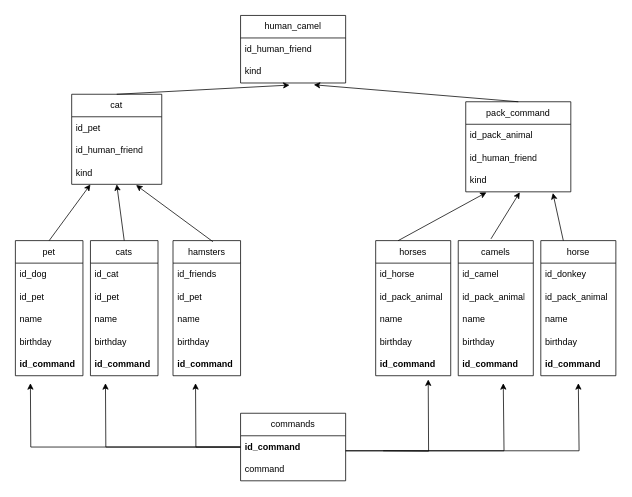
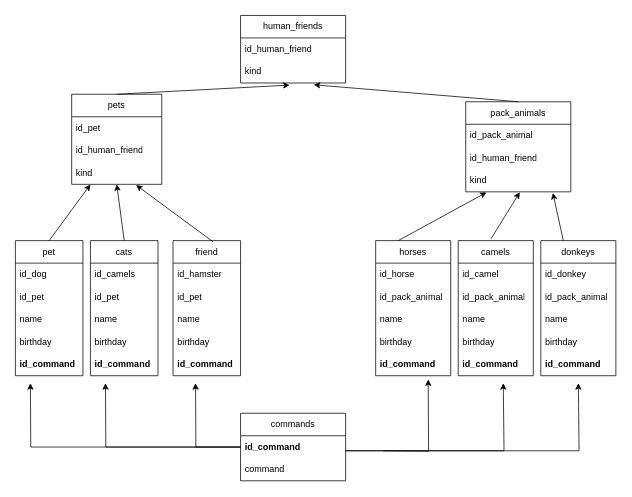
  <mxCell id="0" />
  <mxCell id="1" parent="0" />
- <mxCell id="2" value="human_camel" style="swimlane;fontStyle=0;childLayout=stackLayout;horizontal=1;startSize=30;horizontalStack=0;resizeParent=1;resizeParentMax=0;resizeLast=0;collapsible=1;marginBottom=0;whiteSpace=wrap;html=1;" parent="1" vertex="1"><mxGeometry x="320" y="20" width="140" height="90" as="geometry" /></mxCell>
+ <mxCell id="2" value="human_friends" style="swimlane;fontStyle=0;childLayout=stackLayout;horizontal=1;startSize=30;horizontalStack=0;resizeParent=1;resizeParentMax=0;resizeLast=0;collapsible=1;marginBottom=0;whiteSpace=wrap;html=1;" parent="1" vertex="1"><mxGeometry x="320" y="20" width="140" height="90" as="geometry" /></mxCell>
  <mxCell id="3" value="id_human_friend" style="text;strokeColor=none;fillColor=none;align=left;verticalAlign=middle;spacingLeft=4;spacingRight=4;overflow=hidden;points=[[0,0.5],[1,0.5]];portConstraint=eastwest;rotatable=0;whiteSpace=wrap;html=1;" parent="2" vertex="1"><mxGeometry y="30" width="140" height="30" as="geometry" /></mxCell>
  <mxCell id="4" value="kind" style="text;strokeColor=none;fillColor=none;align=left;verticalAlign=middle;spacingLeft=4;spacingRight=4;overflow=hidden;points=[[0,0.5],[1,0.5]];portConstraint=eastwest;rotatable=0;whiteSpace=wrap;html=1;" parent="2" vertex="1"><mxGeometry y="60" width="140" height="30" as="geometry" /></mxCell>
- <mxCell id="5" value="cat" style="swimlane;fontStyle=0;childLayout=stackLayout;horizontal=1;startSize=30;horizontalStack=0;resizeParent=1;resizeParentMax=0;resizeLast=0;collapsible=1;marginBottom=0;whiteSpace=wrap;html=1;" parent="1" vertex="1"><mxGeometry x="95" y="125" width="120" height="120" as="geometry" /></mxCell>
+ <mxCell id="5" value="pets" style="swimlane;fontStyle=0;childLayout=stackLayout;horizontal=1;startSize=30;horizontalStack=0;resizeParent=1;resizeParentMax=0;resizeLast=0;collapsible=1;marginBottom=0;whiteSpace=wrap;html=1;" parent="1" vertex="1"><mxGeometry x="95" y="125" width="120" height="120" as="geometry" /></mxCell>
  <mxCell id="6" value="id_pet" style="text;strokeColor=none;fillColor=none;align=left;verticalAlign=middle;spacingLeft=4;spacingRight=4;overflow=hidden;points=[[0,0.5],[1,0.5]];portConstraint=eastwest;rotatable=0;whiteSpace=wrap;html=1;" parent="5" vertex="1"><mxGeometry y="30" width="120" height="30" as="geometry" /></mxCell>
  <mxCell id="7" value="id_human_friend" style="text;strokeColor=none;fillColor=none;align=left;verticalAlign=middle;spacingLeft=4;spacingRight=4;overflow=hidden;points=[[0,0.5],[1,0.5]];portConstraint=eastwest;rotatable=0;whiteSpace=wrap;html=1;" parent="5" vertex="1"><mxGeometry y="60" width="120" height="30" as="geometry" /></mxCell>
  <mxCell id="8" value="kind" style="text;strokeColor=none;fillColor=none;align=left;verticalAlign=middle;spacingLeft=4;spacingRight=4;overflow=hidden;points=[[0,0.5],[1,0.5]];portConstraint=eastwest;rotatable=0;whiteSpace=wrap;html=1;" parent="5" vertex="1"><mxGeometry y="90" width="120" height="30" as="geometry" /></mxCell>
- <mxCell id="9" value="pack_command" style="swimlane;fontStyle=0;childLayout=stackLayout;horizontal=1;startSize=30;horizontalStack=0;resizeParent=1;resizeParentMax=0;resizeLast=0;collapsible=1;marginBottom=0;whiteSpace=wrap;html=1;" parent="1" vertex="1"><mxGeometry x="620" y="135" width="140" height="120" as="geometry" /></mxCell>
+ <mxCell id="9" value="pack_animals" style="swimlane;fontStyle=0;childLayout=stackLayout;horizontal=1;startSize=30;horizontalStack=0;resizeParent=1;resizeParentMax=0;resizeLast=0;collapsible=1;marginBottom=0;whiteSpace=wrap;html=1;" parent="1" vertex="1"><mxGeometry x="620" y="135" width="140" height="120" as="geometry" /></mxCell>
  <mxCell id="10" value="id_pack_animal" style="text;strokeColor=none;fillColor=none;align=left;verticalAlign=middle;spacingLeft=4;spacingRight=4;overflow=hidden;points=[[0,0.5],[1,0.5]];portConstraint=eastwest;rotatable=0;whiteSpace=wrap;html=1;" parent="9" vertex="1"><mxGeometry y="30" width="140" height="30" as="geometry" /></mxCell>
  <mxCell id="11" value="id_human_friend" style="text;strokeColor=none;fillColor=none;align=left;verticalAlign=middle;spacingLeft=4;spacingRight=4;overflow=hidden;points=[[0,0.5],[1,0.5]];portConstraint=eastwest;rotatable=0;whiteSpace=wrap;html=1;" parent="9" vertex="1"><mxGeometry y="60" width="140" height="30" as="geometry" /></mxCell>
  <mxCell id="12" value="kind" style="text;strokeColor=none;fillColor=none;align=left;verticalAlign=middle;spacingLeft=4;spacingRight=4;overflow=hidden;points=[[0,0.5],[1,0.5]];portConstraint=eastwest;rotatable=0;whiteSpace=wrap;html=1;" parent="9" vertex="1"><mxGeometry y="90" width="140" height="30" as="geometry" /></mxCell>
  <mxCell id="13" value="" style="endArrow=classic;html=1;rounded=0;entryX=0.466;entryY=1.093;entryDx=0;entryDy=0;entryPerimeter=0;exitX=0.5;exitY=0;exitDx=0;exitDy=0;" parent="1" source="5" target="4" edge="1"><mxGeometry width="50" height="50" relative="1" as="geometry"><mxPoint x="400" y="220" as="sourcePoint" /><mxPoint x="450" y="170" as="targetPoint" /><Array as="points" /></mxGeometry></mxCell>
  <mxCell id="14" value="" style="endArrow=classic;html=1;rounded=0;exitX=0.5;exitY=0;exitDx=0;exitDy=0;entryX=0.697;entryY=1.08;entryDx=0;entryDy=0;entryPerimeter=0;" parent="1" source="9" target="4" edge="1"><mxGeometry width="50" height="50" relative="1" as="geometry"><mxPoint x="400" y="220" as="sourcePoint" /><mxPoint x="395" y="99" as="targetPoint" /><Array as="points" /></mxGeometry></mxCell>
  <mxCell id="15" value="cats" style="swimlane;fontStyle=0;childLayout=stackLayout;horizontal=1;startSize=30;horizontalStack=0;resizeParent=1;resizeParentMax=0;resizeLast=0;collapsible=1;marginBottom=0;whiteSpace=wrap;html=1;" parent="1" vertex="1"><mxGeometry x="120" y="320" width="90" height="180" as="geometry" /></mxCell>
- <mxCell id="16" value="id_cat" style="text;strokeColor=none;fillColor=none;align=left;verticalAlign=middle;spacingLeft=4;spacingRight=4;overflow=hidden;points=[[0,0.5],[1,0.5]];portConstraint=eastwest;rotatable=0;whiteSpace=wrap;html=1;" parent="15" vertex="1"><mxGeometry y="30" width="90" height="30" as="geometry" /></mxCell>
+ <mxCell id="16" value="id_camels" style="text;strokeColor=none;fillColor=none;align=left;verticalAlign=middle;spacingLeft=4;spacingRight=4;overflow=hidden;points=[[0,0.5],[1,0.5]];portConstraint=eastwest;rotatable=0;whiteSpace=wrap;html=1;" parent="15" vertex="1"><mxGeometry y="30" width="90" height="30" as="geometry" /></mxCell>
  <mxCell id="17" value="id_pet" style="text;strokeColor=none;fillColor=none;align=left;verticalAlign=middle;spacingLeft=4;spacingRight=4;overflow=hidden;points=[[0,0.5],[1,0.5]];portConstraint=eastwest;rotatable=0;whiteSpace=wrap;html=1;" parent="15" vertex="1"><mxGeometry y="60" width="90" height="30" as="geometry" /></mxCell>
  <mxCell id="18" value="name" style="text;strokeColor=none;fillColor=none;align=left;verticalAlign=middle;spacingLeft=4;spacingRight=4;overflow=hidden;points=[[0,0.5],[1,0.5]];portConstraint=eastwest;rotatable=0;whiteSpace=wrap;html=1;" parent="15" vertex="1"><mxGeometry y="90" width="90" height="30" as="geometry" /></mxCell>
  <mxCell id="19" value="birthday" style="text;strokeColor=none;fillColor=none;align=left;verticalAlign=middle;spacingLeft=4;spacingRight=4;overflow=hidden;points=[[0,0.5],[1,0.5]];portConstraint=eastwest;rotatable=0;whiteSpace=wrap;html=1;" parent="15" vertex="1"><mxGeometry y="120" width="90" height="30" as="geometry" /></mxCell>
  <mxCell id="20" value="id_command" style="text;strokeColor=none;fillColor=none;align=left;verticalAlign=middle;spacingLeft=4;spacingRight=4;overflow=hidden;points=[[0,0.5],[1,0.5]];portConstraint=eastwest;rotatable=0;whiteSpace=wrap;html=1;fontStyle=1" vertex="1" parent="15"><mxGeometry y="150" width="90" height="30" as="geometry" /></mxCell>
  <mxCell id="21" value="pet" style="swimlane;fontStyle=0;childLayout=stackLayout;horizontal=1;startSize=30;horizontalStack=0;resizeParent=1;resizeParentMax=0;resizeLast=0;collapsible=1;marginBottom=0;whiteSpace=wrap;html=1;" parent="1" vertex="1"><mxGeometry x="20" y="320" width="90" height="180" as="geometry" /></mxCell>
  <mxCell id="22" value="id_dog" style="text;strokeColor=none;fillColor=none;align=left;verticalAlign=middle;spacingLeft=4;spacingRight=4;overflow=hidden;points=[[0,0.5],[1,0.5]];portConstraint=eastwest;rotatable=0;whiteSpace=wrap;html=1;" parent="21" vertex="1"><mxGeometry y="30" width="90" height="30" as="geometry" /></mxCell>
  <mxCell id="23" value="id_pet" style="text;strokeColor=none;fillColor=none;align=left;verticalAlign=middle;spacingLeft=4;spacingRight=4;overflow=hidden;points=[[0,0.5],[1,0.5]];portConstraint=eastwest;rotatable=0;whiteSpace=wrap;html=1;" parent="21" vertex="1"><mxGeometry y="60" width="90" height="30" as="geometry" /></mxCell>
  <mxCell id="24" value="&lt;div&gt;name&lt;/div&gt;" style="text;strokeColor=none;fillColor=none;align=left;verticalAlign=middle;spacingLeft=4;spacingRight=4;overflow=hidden;points=[[0,0.5],[1,0.5]];portConstraint=eastwest;rotatable=0;whiteSpace=wrap;html=1;" parent="21" vertex="1"><mxGeometry y="90" width="90" height="30" as="geometry" /></mxCell>
  <mxCell id="25" value="&lt;div&gt;birthday&lt;/div&gt;" style="text;strokeColor=none;fillColor=none;align=left;verticalAlign=middle;spacingLeft=4;spacingRight=4;overflow=hidden;points=[[0,0.5],[1,0.5]];portConstraint=eastwest;rotatable=0;whiteSpace=wrap;html=1;" parent="21" vertex="1"><mxGeometry y="120" width="90" height="30" as="geometry" /></mxCell>
  <mxCell id="26" value="&lt;div&gt;id_command&lt;/div&gt;" style="text;strokeColor=none;fillColor=none;align=left;verticalAlign=middle;spacingLeft=4;spacingRight=4;overflow=hidden;points=[[0,0.5],[1,0.5]];portConstraint=eastwest;rotatable=0;whiteSpace=wrap;html=1;fontStyle=1" vertex="1" parent="21"><mxGeometry y="150" width="90" height="30" as="geometry" /></mxCell>
- <mxCell id="27" value="hamsters" style="swimlane;fontStyle=0;childLayout=stackLayout;horizontal=1;startSize=30;horizontalStack=0;resizeParent=1;resizeParentMax=0;resizeLast=0;collapsible=1;marginBottom=0;whiteSpace=wrap;html=1;" parent="1" vertex="1"><mxGeometry x="230" y="320" width="90" height="180" as="geometry" /></mxCell>
- <mxCell id="28" value="id_friends" style="text;strokeColor=none;fillColor=none;align=left;verticalAlign=middle;spacingLeft=4;spacingRight=4;overflow=hidden;points=[[0,0.5],[1,0.5]];portConstraint=eastwest;rotatable=0;whiteSpace=wrap;html=1;" parent="27" vertex="1"><mxGeometry y="30" width="90" height="30" as="geometry" /></mxCell>
+ <mxCell id="27" value="friend" style="swimlane;fontStyle=0;childLayout=stackLayout;horizontal=1;startSize=30;horizontalStack=0;resizeParent=1;resizeParentMax=0;resizeLast=0;collapsible=1;marginBottom=0;whiteSpace=wrap;html=1;" parent="1" vertex="1"><mxGeometry x="230" y="320" width="90" height="180" as="geometry" /></mxCell>
+ <mxCell id="28" value="id_hamster" style="text;strokeColor=none;fillColor=none;align=left;verticalAlign=middle;spacingLeft=4;spacingRight=4;overflow=hidden;points=[[0,0.5],[1,0.5]];portConstraint=eastwest;rotatable=0;whiteSpace=wrap;html=1;" parent="27" vertex="1"><mxGeometry y="30" width="90" height="30" as="geometry" /></mxCell>
  <mxCell id="29" value="id_pet" style="text;strokeColor=none;fillColor=none;align=left;verticalAlign=middle;spacingLeft=4;spacingRight=4;overflow=hidden;points=[[0,0.5],[1,0.5]];portConstraint=eastwest;rotatable=0;whiteSpace=wrap;html=1;" parent="27" vertex="1"><mxGeometry y="60" width="90" height="30" as="geometry" /></mxCell>
  <mxCell id="30" value="name" style="text;strokeColor=none;fillColor=none;align=left;verticalAlign=middle;spacingLeft=4;spacingRight=4;overflow=hidden;points=[[0,0.5],[1,0.5]];portConstraint=eastwest;rotatable=0;whiteSpace=wrap;html=1;" parent="27" vertex="1"><mxGeometry y="90" width="90" height="30" as="geometry" /></mxCell>
  <mxCell id="31" value="birthday" style="text;strokeColor=none;fillColor=none;align=left;verticalAlign=middle;spacingLeft=4;spacingRight=4;overflow=hidden;points=[[0,0.5],[1,0.5]];portConstraint=eastwest;rotatable=0;whiteSpace=wrap;html=1;" parent="27" vertex="1"><mxGeometry y="120" width="90" height="30" as="geometry" /></mxCell>
  <mxCell id="32" value="id_command" style="text;strokeColor=none;fillColor=none;align=left;verticalAlign=middle;spacingLeft=4;spacingRight=4;overflow=hidden;points=[[0,0.5],[1,0.5]];portConstraint=eastwest;rotatable=0;whiteSpace=wrap;html=1;fontStyle=1" vertex="1" parent="27"><mxGeometry y="150" width="90" height="30" as="geometry" /></mxCell>
  <mxCell id="33" value="" style="endArrow=classic;html=1;rounded=0;exitX=0.591;exitY=0.008;exitDx=0;exitDy=0;exitPerimeter=0;entryX=0.715;entryY=1.033;entryDx=0;entryDy=0;entryPerimeter=0;" parent="1" source="27" target="8" edge="1"><mxGeometry width="50" height="50" relative="1" as="geometry"><mxPoint x="400" y="320" as="sourcePoint" /><mxPoint x="190" y="250" as="targetPoint" /></mxGeometry></mxCell>
  <mxCell id="34" value="" style="endArrow=classic;html=1;rounded=0;exitX=0.5;exitY=0;exitDx=0;exitDy=0;entryX=0.208;entryY=1.007;entryDx=0;entryDy=0;entryPerimeter=0;" parent="1" source="21" target="8" edge="1"><mxGeometry width="50" height="50" relative="1" as="geometry"><mxPoint x="110" y="320" as="sourcePoint" /><mxPoint x="160" y="270" as="targetPoint" /></mxGeometry></mxCell>
  <mxCell id="35" value="" style="endArrow=classic;html=1;rounded=0;exitX=0.5;exitY=0;exitDx=0;exitDy=0;entryX=0.5;entryY=1;entryDx=0;entryDy=0;entryPerimeter=0;" parent="1" source="15" target="8" edge="1"><mxGeometry width="50" height="50" relative="1" as="geometry"><mxPoint x="210" y="320" as="sourcePoint" /><mxPoint x="206" y="270" as="targetPoint" /></mxGeometry></mxCell>
  <mxCell id="36" value="horses" style="swimlane;fontStyle=0;childLayout=stackLayout;horizontal=1;startSize=30;horizontalStack=0;resizeParent=1;resizeParentMax=0;resizeLast=0;collapsible=1;marginBottom=0;whiteSpace=wrap;html=1;" parent="1" vertex="1"><mxGeometry x="500" y="320" width="100" height="180" as="geometry" /></mxCell>
  <mxCell id="37" value="id_horse" style="text;strokeColor=none;fillColor=none;align=left;verticalAlign=middle;spacingLeft=4;spacingRight=4;overflow=hidden;points=[[0,0.5],[1,0.5]];portConstraint=eastwest;rotatable=0;whiteSpace=wrap;html=1;" parent="36" vertex="1"><mxGeometry y="30" width="100" height="30" as="geometry" /></mxCell>
  <mxCell id="38" value="id_pack_animal" style="text;strokeColor=none;fillColor=none;align=left;verticalAlign=middle;spacingLeft=4;spacingRight=4;overflow=hidden;points=[[0,0.5],[1,0.5]];portConstraint=eastwest;rotatable=0;whiteSpace=wrap;html=1;" parent="36" vertex="1"><mxGeometry y="60" width="100" height="30" as="geometry" /></mxCell>
  <mxCell id="39" value="name" style="text;strokeColor=none;fillColor=none;align=left;verticalAlign=middle;spacingLeft=4;spacingRight=4;overflow=hidden;points=[[0,0.5],[1,0.5]];portConstraint=eastwest;rotatable=0;whiteSpace=wrap;html=1;" parent="36" vertex="1"><mxGeometry y="90" width="100" height="30" as="geometry" /></mxCell>
  <mxCell id="40" value="birthday" style="text;strokeColor=none;fillColor=none;align=left;verticalAlign=middle;spacingLeft=4;spacingRight=4;overflow=hidden;points=[[0,0.5],[1,0.5]];portConstraint=eastwest;rotatable=0;whiteSpace=wrap;html=1;" parent="36" vertex="1"><mxGeometry y="120" width="100" height="30" as="geometry" /></mxCell>
  <mxCell id="41" value="id_command" style="text;strokeColor=none;fillColor=none;align=left;verticalAlign=middle;spacingLeft=4;spacingRight=4;overflow=hidden;points=[[0,0.5],[1,0.5]];portConstraint=eastwest;rotatable=0;whiteSpace=wrap;html=1;fontStyle=1" vertex="1" parent="36"><mxGeometry y="150" width="100" height="30" as="geometry" /></mxCell>
  <mxCell id="42" value="camels" style="swimlane;fontStyle=0;childLayout=stackLayout;horizontal=1;startSize=30;horizontalStack=0;resizeParent=1;resizeParentMax=0;resizeLast=0;collapsible=1;marginBottom=0;whiteSpace=wrap;html=1;" parent="1" vertex="1"><mxGeometry x="610" y="320" width="100" height="180" as="geometry" /></mxCell>
  <mxCell id="43" value="id_camel" style="text;strokeColor=none;fillColor=none;align=left;verticalAlign=middle;spacingLeft=4;spacingRight=4;overflow=hidden;points=[[0,0.5],[1,0.5]];portConstraint=eastwest;rotatable=0;whiteSpace=wrap;html=1;" parent="42" vertex="1"><mxGeometry y="30" width="100" height="30" as="geometry" /></mxCell>
  <mxCell id="44" value="id_pack_animal" style="text;strokeColor=none;fillColor=none;align=left;verticalAlign=middle;spacingLeft=4;spacingRight=4;overflow=hidden;points=[[0,0.5],[1,0.5]];portConstraint=eastwest;rotatable=0;whiteSpace=wrap;html=1;" parent="42" vertex="1"><mxGeometry y="60" width="100" height="30" as="geometry" /></mxCell>
  <mxCell id="45" value="name" style="text;strokeColor=none;fillColor=none;align=left;verticalAlign=middle;spacingLeft=4;spacingRight=4;overflow=hidden;points=[[0,0.5],[1,0.5]];portConstraint=eastwest;rotatable=0;whiteSpace=wrap;html=1;" parent="42" vertex="1"><mxGeometry y="90" width="100" height="30" as="geometry" /></mxCell>
  <mxCell id="46" value="birthday" style="text;strokeColor=none;fillColor=none;align=left;verticalAlign=middle;spacingLeft=4;spacingRight=4;overflow=hidden;points=[[0,0.5],[1,0.5]];portConstraint=eastwest;rotatable=0;whiteSpace=wrap;html=1;" parent="42" vertex="1"><mxGeometry y="120" width="100" height="30" as="geometry" /></mxCell>
  <mxCell id="47" value="id_command" style="text;strokeColor=none;fillColor=none;align=left;verticalAlign=middle;spacingLeft=4;spacingRight=4;overflow=hidden;points=[[0,0.5],[1,0.5]];portConstraint=eastwest;rotatable=0;whiteSpace=wrap;html=1;fontStyle=1" vertex="1" parent="42"><mxGeometry y="150" width="100" height="30" as="geometry" /></mxCell>
- <mxCell id="48" value="horse" style="swimlane;fontStyle=0;childLayout=stackLayout;horizontal=1;startSize=30;horizontalStack=0;resizeParent=1;resizeParentMax=0;resizeLast=0;collapsible=1;marginBottom=0;whiteSpace=wrap;html=1;" parent="1" vertex="1"><mxGeometry x="720" y="320" width="100" height="180" as="geometry" /></mxCell>
+ <mxCell id="48" value="donkeys" style="swimlane;fontStyle=0;childLayout=stackLayout;horizontal=1;startSize=30;horizontalStack=0;resizeParent=1;resizeParentMax=0;resizeLast=0;collapsible=1;marginBottom=0;whiteSpace=wrap;html=1;" parent="1" vertex="1"><mxGeometry x="720" y="320" width="100" height="180" as="geometry" /></mxCell>
  <mxCell id="49" value="id_donkey" style="text;strokeColor=none;fillColor=none;align=left;verticalAlign=middle;spacingLeft=4;spacingRight=4;overflow=hidden;points=[[0,0.5],[1,0.5]];portConstraint=eastwest;rotatable=0;whiteSpace=wrap;html=1;" parent="48" vertex="1"><mxGeometry y="30" width="100" height="30" as="geometry" /></mxCell>
  <mxCell id="50" value="id_pack_animal" style="text;strokeColor=none;fillColor=none;align=left;verticalAlign=middle;spacingLeft=4;spacingRight=4;overflow=hidden;points=[[0,0.5],[1,0.5]];portConstraint=eastwest;rotatable=0;whiteSpace=wrap;html=1;" parent="48" vertex="1"><mxGeometry y="60" width="100" height="30" as="geometry" /></mxCell>
  <mxCell id="51" value="name" style="text;strokeColor=none;fillColor=none;align=left;verticalAlign=middle;spacingLeft=4;spacingRight=4;overflow=hidden;points=[[0,0.5],[1,0.5]];portConstraint=eastwest;rotatable=0;whiteSpace=wrap;html=1;" parent="48" vertex="1"><mxGeometry y="90" width="100" height="30" as="geometry" /></mxCell>
  <mxCell id="52" value="birthday" style="text;strokeColor=none;fillColor=none;align=left;verticalAlign=middle;spacingLeft=4;spacingRight=4;overflow=hidden;points=[[0,0.5],[1,0.5]];portConstraint=eastwest;rotatable=0;whiteSpace=wrap;html=1;" parent="48" vertex="1"><mxGeometry y="120" width="100" height="30" as="geometry" /></mxCell>
  <mxCell id="53" value="id_command" style="text;strokeColor=none;fillColor=none;align=left;verticalAlign=middle;spacingLeft=4;spacingRight=4;overflow=hidden;points=[[0,0.5],[1,0.5]];portConstraint=eastwest;rotatable=0;whiteSpace=wrap;html=1;fontStyle=1" vertex="1" parent="48"><mxGeometry y="150" width="100" height="30" as="geometry" /></mxCell>
  <mxCell id="54" value="" style="endArrow=classic;html=1;rounded=0;entryX=0.197;entryY=1.027;entryDx=0;entryDy=0;entryPerimeter=0;" parent="1" target="12" edge="1"><mxGeometry width="50" height="50" relative="1" as="geometry"><mxPoint x="530" y="320" as="sourcePoint" /><mxPoint x="580" y="270" as="targetPoint" /></mxGeometry></mxCell>
  <mxCell id="55" value="" style="endArrow=classic;html=1;rounded=0;exitX=0.436;exitY=-0.013;exitDx=0;exitDy=0;exitPerimeter=0;entryX=0.514;entryY=1.02;entryDx=0;entryDy=0;entryPerimeter=0;" parent="1" source="42" target="12" edge="1"><mxGeometry width="50" height="50" relative="1" as="geometry"><mxPoint x="650" y="320" as="sourcePoint" /><mxPoint x="629" y="272" as="targetPoint" /></mxGeometry></mxCell>
  <mxCell id="56" value="" style="endArrow=classic;html=1;rounded=0;entryX=0.829;entryY=1.053;entryDx=0;entryDy=0;entryPerimeter=0;" parent="1" target="12" edge="1"><mxGeometry width="50" height="50" relative="1" as="geometry"><mxPoint x="750" y="320" as="sourcePoint" /><mxPoint x="800" y="270" as="targetPoint" /></mxGeometry></mxCell>
  <mxCell id="57" style="edgeStyle=orthogonalEdgeStyle;rounded=0;orthogonalLoop=1;jettySize=auto;html=1;" edge="1" parent="1" source="60"><mxGeometry relative="1" as="geometry"><mxPoint x="770" y="510" as="targetPoint" /><Array as="points"><mxPoint x="771" y="600" /></Array></mxGeometry></mxCell>
  <mxCell id="58" style="edgeStyle=orthogonalEdgeStyle;rounded=0;orthogonalLoop=1;jettySize=auto;html=1;entryX=0.6;entryY=1.093;entryDx=0;entryDy=0;entryPerimeter=0;" edge="1" parent="1"><mxGeometry relative="1" as="geometry"><mxPoint x="570" y="505" as="targetPoint" /><mxPoint x="510" y="600" as="sourcePoint" /></mxGeometry></mxCell>
  <mxCell id="59" style="edgeStyle=orthogonalEdgeStyle;rounded=0;orthogonalLoop=1;jettySize=auto;html=1;" edge="1" parent="1" source="60"><mxGeometry relative="1" as="geometry"><mxPoint x="670" y="510" as="targetPoint" /><Array as="points"><mxPoint x="671" y="600" /></Array></mxGeometry></mxCell>
  <mxCell id="60" value="commands" style="swimlane;fontStyle=0;childLayout=stackLayout;horizontal=1;startSize=30;horizontalStack=0;resizeParent=1;resizeParentMax=0;resizeLast=0;collapsible=1;marginBottom=0;whiteSpace=wrap;html=1;" parent="1" vertex="1"><mxGeometry x="320" y="550" width="140" height="90" as="geometry" /></mxCell>
  <mxCell id="61" style="edgeStyle=orthogonalEdgeStyle;rounded=0;orthogonalLoop=1;jettySize=auto;html=1;" edge="1" parent="60" source="64"><mxGeometry relative="1" as="geometry"><mxPoint x="-60" y="-40" as="targetPoint" /></mxGeometry></mxCell>
  <mxCell id="62" style="edgeStyle=orthogonalEdgeStyle;rounded=0;orthogonalLoop=1;jettySize=auto;html=1;exitX=0;exitY=0.5;exitDx=0;exitDy=0;" edge="1" parent="60" source="64"><mxGeometry relative="1" as="geometry"><mxPoint x="-180" y="-40" as="targetPoint" /><mxPoint x="40" y="65" as="sourcePoint" /></mxGeometry></mxCell>
  <mxCell id="63" style="edgeStyle=orthogonalEdgeStyle;rounded=0;orthogonalLoop=1;jettySize=auto;html=1;exitX=0;exitY=0.5;exitDx=0;exitDy=0;" edge="1" parent="60" source="64"><mxGeometry relative="1" as="geometry"><mxPoint x="-280" y="-40" as="targetPoint" /><mxPoint x="40" y="65" as="sourcePoint" /></mxGeometry></mxCell>
  <mxCell id="64" value="id_command" style="text;strokeColor=none;fillColor=none;align=left;verticalAlign=middle;spacingLeft=4;spacingRight=4;overflow=hidden;points=[[0,0.5],[1,0.5]];portConstraint=eastwest;rotatable=0;whiteSpace=wrap;html=1;fontStyle=1" parent="60" vertex="1"><mxGeometry y="30" width="140" height="30" as="geometry" /></mxCell>
  <mxCell id="65" value="command" style="text;strokeColor=none;fillColor=none;align=left;verticalAlign=middle;spacingLeft=4;spacingRight=4;overflow=hidden;points=[[0,0.5],[1,0.5]];portConstraint=eastwest;rotatable=0;whiteSpace=wrap;html=1;fontStyle=0" vertex="1" parent="60"><mxGeometry y="60" width="140" height="30" as="geometry" /></mxCell>
